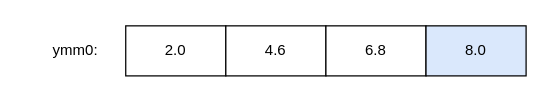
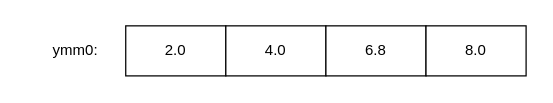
  <mxCell id="0" />
  <mxCell id="1" parent="0" />
  <mxCell id="2" value="2.0" style="rounded=0;whiteSpace=wrap;html=1;" vertex="1" parent="1"><mxGeometry x="100" width="80" height="40" as="geometry" y="20" /></mxCell>
- <mxCell id="3" value="4.6" style="rounded=0;whiteSpace=wrap;html=1;" vertex="1" parent="1"><mxGeometry x="180" width="80" height="40" as="geometry" y="20" /></mxCell>
+ <mxCell id="3" value="4.0" style="rounded=0;whiteSpace=wrap;html=1;" vertex="1" parent="1"><mxGeometry x="180" width="80" height="40" as="geometry" y="20" /></mxCell>
  <mxCell id="4" value="6.8" style="rounded=0;whiteSpace=wrap;html=1;" vertex="1" parent="1"><mxGeometry x="260" width="80" height="40" as="geometry" y="20" /></mxCell>
- <mxCell id="5" value="8.0" style="rounded=0;whiteSpace=wrap;html=1;fillColor=#dae8fc;" vertex="1" parent="1"><mxGeometry x="340" width="80" height="40" as="geometry" y="20" /></mxCell>
+ <mxCell id="5" value="8.0" style="rounded=0;whiteSpace=wrap;html=1;" vertex="1" parent="1"><mxGeometry x="340" width="80" height="40" as="geometry" y="20" /></mxCell>
  <mxCell id="6" value="ymm0:" style="text;html=1;strokeColor=none;fillColor=none;align=center;verticalAlign=middle;whiteSpace=wrap;rounded=0;" vertex="1" parent="1"><mxGeometry width="80" height="40" as="geometry" x="20" y="20" /></mxCell>
